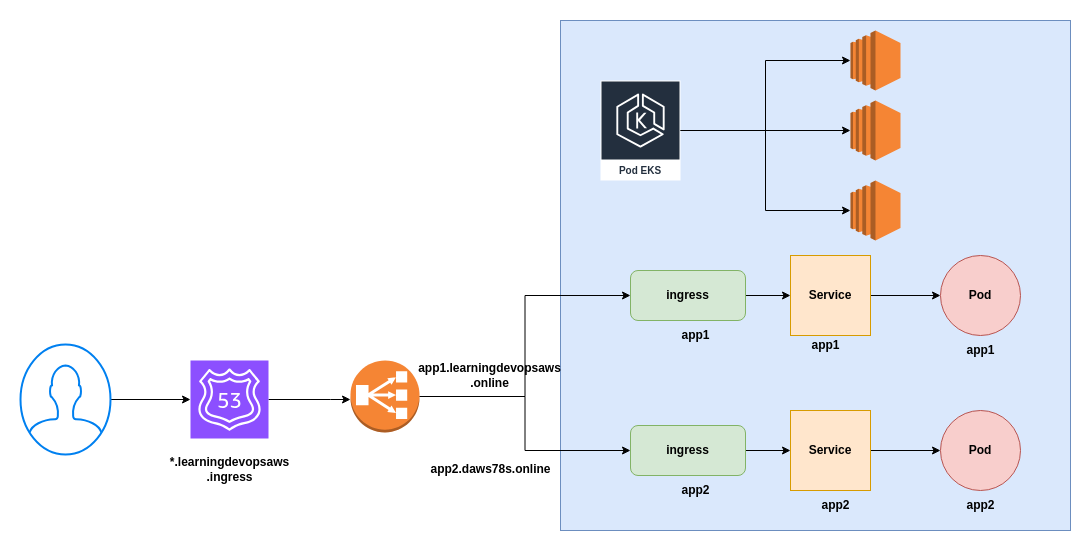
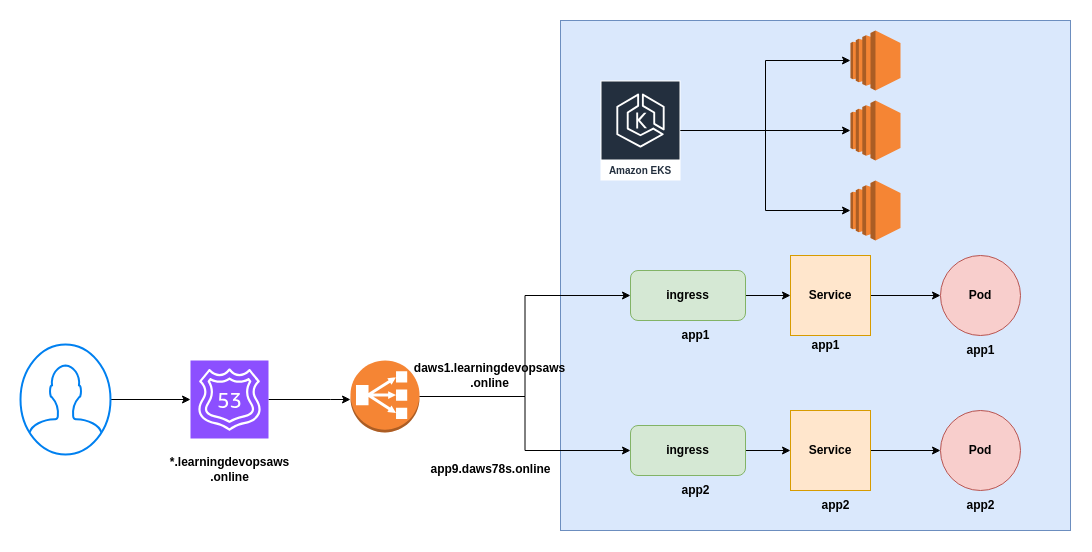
  <mxCell id="0" />
  <mxCell id="1" parent="0" />
  <mxCell id="2" value="" style="rounded=0;whiteSpace=wrap;html=1;fillColor=#dae8fc;strokeColor=#6c8ebf;" parent="1" vertex="1"><mxGeometry x="560" y="20" width="510" height="510" as="geometry" /></mxCell>
  <mxCell id="3" style="edgeStyle=orthogonalEdgeStyle;rounded=0;orthogonalLoop=1;jettySize=auto;html=1;" parent="1" source="5" target="6" edge="1"><mxGeometry relative="1" as="geometry" /></mxCell>
  <mxCell id="4" style="edgeStyle=orthogonalEdgeStyle;rounded=0;orthogonalLoop=1;jettySize=auto;html=1;" parent="1" source="5" target="7" edge="1"><mxGeometry relative="1" as="geometry" /></mxCell>
- <mxCell id="5" value="Pod EKS" style="sketch=0;outlineConnect=0;fontColor=#232F3E;gradientColor=none;strokeColor=#ffffff;fillColor=#232F3E;dashed=0;verticalLabelPosition=middle;verticalAlign=bottom;align=center;html=1;whiteSpace=wrap;fontSize=10;fontStyle=1;spacing=3;shape=mxgraph.aws4.productIcon;prIcon=mxgraph.aws4.eks;" parent="1" vertex="1"><mxGeometry x="600" y="80" width="80" height="100" as="geometry" /></mxCell>
+ <mxCell id="5" value="Amazon EKS" style="sketch=0;outlineConnect=0;fontColor=#232F3E;gradientColor=none;strokeColor=#ffffff;fillColor=#232F3E;dashed=0;verticalLabelPosition=middle;verticalAlign=bottom;align=center;html=1;whiteSpace=wrap;fontSize=10;fontStyle=1;spacing=3;shape=mxgraph.aws4.productIcon;prIcon=mxgraph.aws4.eks;" parent="1" vertex="1"><mxGeometry x="600" y="80" width="80" height="100" as="geometry" /></mxCell>
  <mxCell id="6" value="" style="outlineConnect=0;dashed=0;verticalLabelPosition=bottom;verticalAlign=top;align=center;html=1;shape=mxgraph.aws3.ec2;fillColor=#F58534;gradientColor=none;" parent="1" vertex="1"><mxGeometry x="850" y="30" width="50" height="60" as="geometry" /></mxCell>
  <mxCell id="7" value="" style="outlineConnect=0;dashed=0;verticalLabelPosition=bottom;verticalAlign=top;align=center;html=1;shape=mxgraph.aws3.ec2;fillColor=#F58534;gradientColor=none;" parent="1" vertex="1"><mxGeometry x="850" y="100" width="50" height="60" as="geometry" /></mxCell>
  <mxCell id="8" value="" style="outlineConnect=0;dashed=0;verticalLabelPosition=bottom;verticalAlign=top;align=center;html=1;shape=mxgraph.aws3.ec2;fillColor=#F58534;gradientColor=none;" parent="1" vertex="1"><mxGeometry x="850" y="180" width="50" height="60" as="geometry" /></mxCell>
  <mxCell id="9" style="edgeStyle=orthogonalEdgeStyle;rounded=0;orthogonalLoop=1;jettySize=auto;html=1;entryX=0;entryY=0.5;entryDx=0;entryDy=0;entryPerimeter=0;" parent="1" source="5" target="8" edge="1"><mxGeometry relative="1" as="geometry" /></mxCell>
  <mxCell id="10" style="edgeStyle=orthogonalEdgeStyle;rounded=0;orthogonalLoop=1;jettySize=auto;html=1;entryX=0;entryY=0.5;entryDx=0;entryDy=0;" parent="1" source="12" target="14" edge="1"><mxGeometry relative="1" as="geometry" /></mxCell>
  <mxCell id="11" style="edgeStyle=orthogonalEdgeStyle;rounded=0;orthogonalLoop=1;jettySize=auto;html=1;" parent="1" source="12" target="28" edge="1"><mxGeometry relative="1" as="geometry" /></mxCell>
  <mxCell id="12" value="" style="outlineConnect=0;dashed=0;verticalLabelPosition=bottom;verticalAlign=top;align=center;html=1;shape=mxgraph.aws3.classic_load_balancer;fillColor=#F58534;gradientColor=none;" parent="1" vertex="1"><mxGeometry x="350" y="360" width="69" height="72" as="geometry" /></mxCell>
  <mxCell id="13" style="edgeStyle=orthogonalEdgeStyle;rounded=0;orthogonalLoop=1;jettySize=auto;html=1;entryX=0;entryY=0.5;entryDx=0;entryDy=0;" parent="1" source="14" target="16" edge="1"><mxGeometry relative="1" as="geometry" /></mxCell>
  <mxCell id="14" value="&lt;b&gt;ingress&lt;/b&gt;" style="rounded=1;whiteSpace=wrap;html=1;fillColor=#d5e8d4;strokeColor=#82b366;" parent="1" vertex="1"><mxGeometry x="630" y="270" width="115" height="50" as="geometry" /></mxCell>
  <mxCell id="15" style="edgeStyle=orthogonalEdgeStyle;rounded=0;orthogonalLoop=1;jettySize=auto;html=1;entryX=0;entryY=0.5;entryDx=0;entryDy=0;" parent="1" source="16" target="17" edge="1"><mxGeometry relative="1" as="geometry" /></mxCell>
  <mxCell id="16" value="&lt;b&gt;Service&lt;/b&gt;" style="whiteSpace=wrap;html=1;aspect=fixed;fillColor=#ffe6cc;strokeColor=#d79b00;" parent="1" vertex="1"><mxGeometry x="790" y="255" width="80" height="80" as="geometry" /></mxCell>
  <mxCell id="17" value="&lt;b&gt;Pod&lt;/b&gt;" style="ellipse;whiteSpace=wrap;html=1;aspect=fixed;fillColor=#f8cecc;strokeColor=#b85450;" parent="1" vertex="1"><mxGeometry x="940" y="255" width="80" height="80" as="geometry" /></mxCell>
  <mxCell id="18" style="edgeStyle=orthogonalEdgeStyle;rounded=0;orthogonalLoop=1;jettySize=auto;html=1;" parent="1" source="19" target="21" edge="1"><mxGeometry relative="1" as="geometry" /></mxCell>
  <mxCell id="19" value="" style="html=1;verticalLabelPosition=bottom;align=center;labelBackgroundColor=#ffffff;verticalAlign=top;strokeWidth=2;strokeColor=#0080F0;shadow=0;dashed=0;shape=mxgraph.ios7.icons.user;" parent="1" vertex="1"><mxGeometry x="20" y="344" width="90" height="110" as="geometry" /></mxCell>
  <mxCell id="20" style="edgeStyle=orthogonalEdgeStyle;rounded=0;orthogonalLoop=1;jettySize=auto;html=1;" parent="1" source="21" target="12" edge="1"><mxGeometry relative="1" as="geometry"><Array as="points"><mxPoint x="330" y="399" /><mxPoint x="330" y="399" /></Array></mxGeometry></mxCell>
  <mxCell id="21" value="" style="sketch=0;points=[[0,0,0],[0.25,0,0],[0.5,0,0],[0.75,0,0],[1,0,0],[0,1,0],[0.25,1,0],[0.5,1,0],[0.75,1,0],[1,1,0],[0,0.25,0],[0,0.5,0],[0,0.75,0],[1,0.25,0],[1,0.5,0],[1,0.75,0]];outlineConnect=0;fontColor=#232F3E;fillColor=#8C4FFF;strokeColor=#ffffff;dashed=0;verticalLabelPosition=bottom;verticalAlign=top;align=center;html=1;fontSize=12;fontStyle=0;aspect=fixed;shape=mxgraph.aws4.resourceIcon;resIcon=mxgraph.aws4.route_53;" parent="1" vertex="1"><mxGeometry x="190" y="360" width="78" height="78" as="geometry" /></mxCell>
- <mxCell id="22" value="&lt;b&gt;*.learningdevopsaws&lt;/b&gt;&lt;br&gt;&lt;b&gt;.ingress&lt;/b&gt;" style="text;html=1;align=center;verticalAlign=middle;resizable=0;points=[];autosize=1;strokeColor=none;fillColor=none;" parent="1" vertex="1"><mxGeometry x="159" y="449" width="140" height="40" as="geometry" /></mxCell>
- <mxCell id="23" value="&lt;b&gt;app1.learningdevopsaws&lt;/b&gt;&lt;br&gt;&lt;b&gt;.online&lt;/b&gt;" style="text;html=1;align=center;verticalAlign=middle;resizable=0;points=[];autosize=1;strokeColor=none;fillColor=none;" parent="1" vertex="1"><mxGeometry x="404" y="355" width="170" height="40" as="geometry" /></mxCell>
+ <mxCell id="22" value="&lt;b&gt;*.learningdevopsaws&lt;/b&gt;&lt;br&gt;&lt;b&gt;.online&lt;/b&gt;" style="text;html=1;align=center;verticalAlign=middle;resizable=0;points=[];autosize=1;strokeColor=none;fillColor=none;" parent="1" vertex="1"><mxGeometry x="159" y="449" width="140" height="40" as="geometry" /></mxCell>
+ <mxCell id="23" value="&lt;b&gt;daws1.learningdevopsaws&lt;/b&gt;&lt;br&gt;&lt;b&gt;.online&lt;/b&gt;" style="text;html=1;align=center;verticalAlign=middle;resizable=0;points=[];autosize=1;strokeColor=none;fillColor=none;" parent="1" vertex="1"><mxGeometry x="404" y="355" width="170" height="40" as="geometry" /></mxCell>
  <mxCell id="24" value="&lt;b&gt;app1&lt;/b&gt;" style="text;html=1;align=center;verticalAlign=middle;resizable=0;points=[];autosize=1;strokeColor=none;fillColor=none;" parent="1" vertex="1"><mxGeometry x="670" y="320" width="50" height="30" as="geometry" /></mxCell>
  <mxCell id="25" value="&lt;b&gt;app1&lt;/b&gt;" style="text;html=1;align=center;verticalAlign=middle;resizable=0;points=[];autosize=1;strokeColor=none;fillColor=none;" parent="1" vertex="1"><mxGeometry x="800" y="330" width="50" height="30" as="geometry" /></mxCell>
  <mxCell id="26" value="&lt;b&gt;app1&lt;/b&gt;" style="text;html=1;align=center;verticalAlign=middle;resizable=0;points=[];autosize=1;strokeColor=none;fillColor=none;" parent="1" vertex="1"><mxGeometry x="955" y="335" width="50" height="30" as="geometry" /></mxCell>
  <mxCell id="27" style="edgeStyle=orthogonalEdgeStyle;rounded=0;orthogonalLoop=1;jettySize=auto;html=1;entryX=0;entryY=0.5;entryDx=0;entryDy=0;" parent="1" source="28" target="30" edge="1"><mxGeometry relative="1" as="geometry" /></mxCell>
  <mxCell id="28" value="&lt;b&gt;ingress&lt;/b&gt;" style="rounded=1;whiteSpace=wrap;html=1;fillColor=#d5e8d4;strokeColor=#82b366;" parent="1" vertex="1"><mxGeometry x="630" y="425" width="115" height="50" as="geometry" /></mxCell>
  <mxCell id="29" style="edgeStyle=orthogonalEdgeStyle;rounded=0;orthogonalLoop=1;jettySize=auto;html=1;entryX=0;entryY=0.5;entryDx=0;entryDy=0;" parent="1" source="30" target="31" edge="1"><mxGeometry relative="1" as="geometry" /></mxCell>
  <mxCell id="30" value="&lt;b&gt;Service&lt;/b&gt;" style="whiteSpace=wrap;html=1;aspect=fixed;fillColor=#ffe6cc;strokeColor=#d79b00;" parent="1" vertex="1"><mxGeometry x="790" y="410" width="80" height="80" as="geometry" /></mxCell>
  <mxCell id="31" value="&lt;b&gt;Pod&lt;/b&gt;" style="ellipse;whiteSpace=wrap;html=1;aspect=fixed;fillColor=#f8cecc;strokeColor=#b85450;" parent="1" vertex="1"><mxGeometry x="940" y="410" width="80" height="80" as="geometry" /></mxCell>
- <mxCell id="32" value="&lt;b&gt;app2.daws78s.online&lt;/b&gt;" style="text;html=1;align=center;verticalAlign=middle;resizable=0;points=[];autosize=1;strokeColor=none;fillColor=none;" parent="1" vertex="1"><mxGeometry x="420" y="454" width="140" height="30" as="geometry" /></mxCell>
+ <mxCell id="32" value="&lt;b&gt;app9.daws78s.online&lt;/b&gt;" style="text;html=1;align=center;verticalAlign=middle;resizable=0;points=[];autosize=1;strokeColor=none;fillColor=none;" parent="1" vertex="1"><mxGeometry x="420" y="454" width="140" height="30" as="geometry" /></mxCell>
  <mxCell id="33" value="&lt;b&gt;app2&lt;/b&gt;" style="text;html=1;align=center;verticalAlign=middle;resizable=0;points=[];autosize=1;strokeColor=none;fillColor=none;" parent="1" vertex="1"><mxGeometry x="670" y="475" width="50" height="30" as="geometry" /></mxCell>
  <mxCell id="34" value="&lt;b&gt;app2&lt;/b&gt;" style="text;html=1;align=center;verticalAlign=middle;resizable=0;points=[];autosize=1;strokeColor=none;fillColor=none;" parent="1" vertex="1"><mxGeometry x="810" y="490" width="50" height="30" as="geometry" /></mxCell>
  <mxCell id="35" value="&lt;b&gt;app2&lt;/b&gt;" style="text;html=1;align=center;verticalAlign=middle;resizable=0;points=[];autosize=1;strokeColor=none;fillColor=none;" parent="1" vertex="1"><mxGeometry x="955" y="490" width="50" height="30" as="geometry" /></mxCell>
